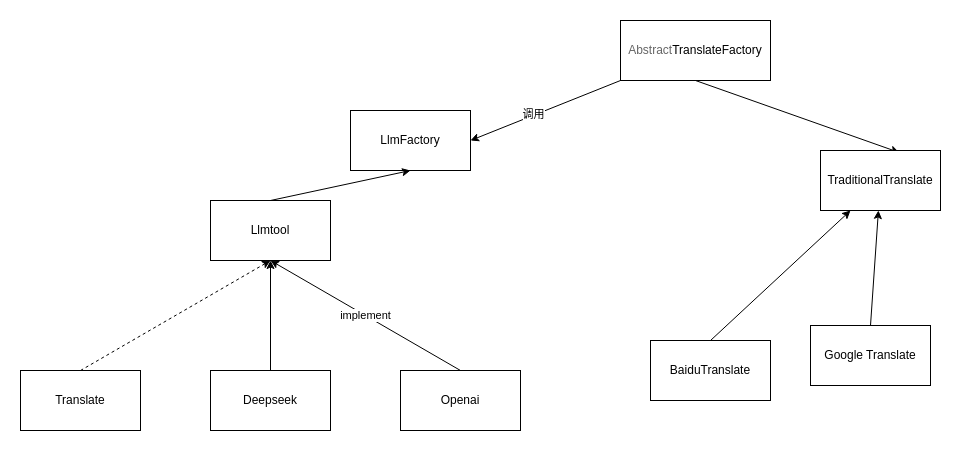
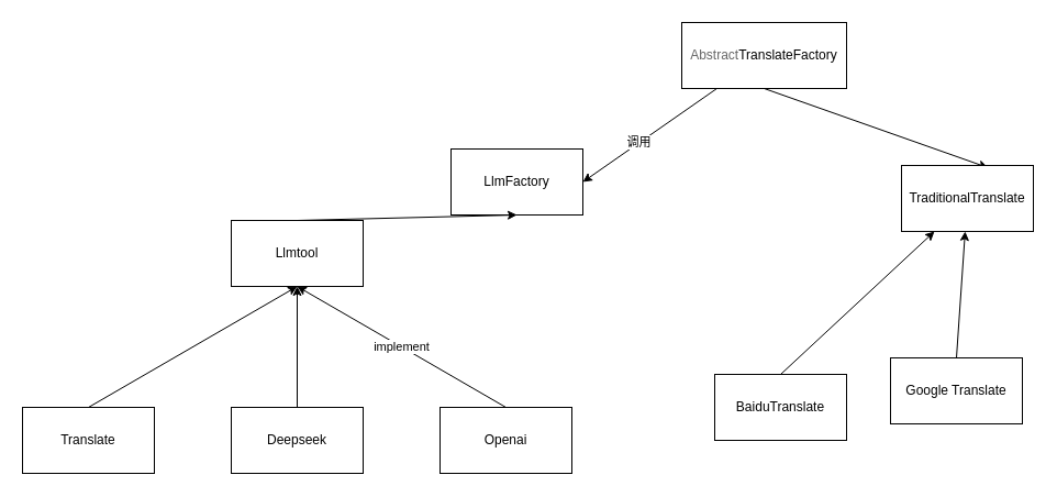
  <mxCell id="0" />
  <mxCell id="1" parent="0" />
- <mxCell id="2" value="LlmFactory" style="rounded=0;whiteSpace=wrap;html=1;" parent="1" vertex="1"><mxGeometry x="350" y="110" width="120" height="60" as="geometry" /></mxCell>
- <mxCell id="3" style="edgeStyle=none;html=1;exitX=0.5;exitY=0;exitDx=0;exitDy=0;entryX=0.5;entryY=1;entryDx=0;entryDy=0;dashed=1;" parent="1" source="4" target="10" edge="1"><mxGeometry relative="1" as="geometry" /></mxCell>
+ <mxCell id="2" value="LlmFactory" style="rounded=0;whiteSpace=wrap;html=1;" parent="1" vertex="1"><mxGeometry x="410" y="135" width="120" height="60" as="geometry" /></mxCell>
+ <mxCell id="3" style="edgeStyle=none;html=1;exitX=0.5;exitY=0;exitDx=0;exitDy=0;entryX=0.5;entryY=1;entryDx=0;entryDy=0;" parent="1" source="4" target="10" edge="1"><mxGeometry relative="1" as="geometry" /></mxCell>
  <mxCell id="4" value="Translate" style="rounded=0;whiteSpace=wrap;html=1;" parent="1" vertex="1"><mxGeometry x="20" y="370" width="120" height="60" as="geometry" /></mxCell>
  <mxCell id="5" style="edgeStyle=none;html=1;entryX=0.5;entryY=1;entryDx=0;entryDy=0;" parent="1" source="6" target="10" edge="1"><mxGeometry relative="1" as="geometry" /></mxCell>
  <mxCell id="6" value="Deepseek" style="rounded=0;whiteSpace=wrap;html=1;" parent="1" vertex="1"><mxGeometry x="210" y="370" width="120" height="60" as="geometry" /></mxCell>
  <mxCell id="7" value="implement" style="edgeStyle=none;html=1;exitX=0.5;exitY=0;exitDx=0;exitDy=0;entryX=0.5;entryY=1;entryDx=0;entryDy=0;" parent="1" source="8" target="10" edge="1"><mxGeometry relative="1" as="geometry" /></mxCell>
  <mxCell id="8" value="Openai" style="rounded=0;whiteSpace=wrap;html=1;" parent="1" vertex="1"><mxGeometry x="400" y="370" width="120" height="60" as="geometry" /></mxCell>
  <mxCell id="9" style="edgeStyle=none;html=1;exitX=0.5;exitY=0;exitDx=0;exitDy=0;entryX=0.5;entryY=1;entryDx=0;entryDy=0;" parent="1" source="10" target="2" edge="1"><mxGeometry relative="1" as="geometry" /></mxCell>
  <mxCell id="10" value="Llmtool" style="rounded=0;whiteSpace=wrap;html=1;" parent="1" vertex="1"><mxGeometry x="210" y="200" width="120" height="60" as="geometry" /></mxCell>
  <mxCell id="11" style="edgeStyle=none;html=1;entryX=1;entryY=0.5;entryDx=0;entryDy=0;" parent="1" source="14" target="2" edge="1"><mxGeometry relative="1" as="geometry" /></mxCell>
  <mxCell id="12" value="调用" style="edgeLabel;html=1;align=center;verticalAlign=middle;resizable=0;points=[];" parent="11" vertex="1" connectable="0"><mxGeometry x="0.168" y="-1" relative="1" as="geometry"><mxPoint as="offset" /></mxGeometry></mxCell>
  <mxCell id="13" style="edgeStyle=none;html=1;exitX=0.5;exitY=1;exitDx=0;exitDy=0;entryX=0.656;entryY=0.033;entryDx=0;entryDy=0;entryPerimeter=0;" parent="1" source="14" target="15" edge="1"><mxGeometry relative="1" as="geometry" /></mxCell>
  <mxCell id="14" value="&lt;span style=&quot;color: rgb(102, 102, 102); font-family: Verdana, sans-serif; text-align: left; text-indent: 24px; background-color: rgb(255, 255, 255);&quot;&gt;Abstract&lt;/span&gt;TranslateFactory" style="rounded=0;whiteSpace=wrap;html=1;" parent="1" vertex="1"><mxGeometry x="620" y="20" width="150" height="60" as="geometry" /></mxCell>
  <mxCell id="15" value="&lt;span style=&quot;background-color: transparent;&quot;&gt;TraditionalTranslate&lt;/span&gt;" style="rounded=0;whiteSpace=wrap;html=1;" parent="1" vertex="1"><mxGeometry x="820" y="150" width="120" height="60" as="geometry" /></mxCell>
  <mxCell id="16" style="edgeStyle=none;html=1;exitX=0.5;exitY=0;exitDx=0;exitDy=0;entryX=0.25;entryY=1;entryDx=0;entryDy=0;" parent="1" source="17" target="15" edge="1"><mxGeometry relative="1" as="geometry" /></mxCell>
  <mxCell id="17" value="BaiduTranslate" style="rounded=0;whiteSpace=wrap;html=1;" parent="1" vertex="1"><mxGeometry x="650" y="340" width="120" height="60" as="geometry" /></mxCell>
  <mxCell id="18" style="edgeStyle=none;html=1;exitX=0.5;exitY=0;exitDx=0;exitDy=0;" parent="1" source="19" target="15" edge="1"><mxGeometry relative="1" as="geometry" /></mxCell>
  <mxCell id="19" value="Google Translate" style="rounded=0;whiteSpace=wrap;html=1;" parent="1" vertex="1"><mxGeometry x="810" y="325" width="120" height="60" as="geometry" /></mxCell>
